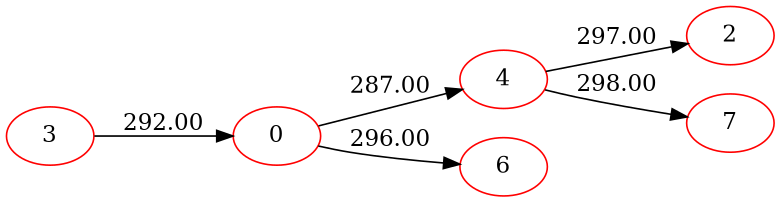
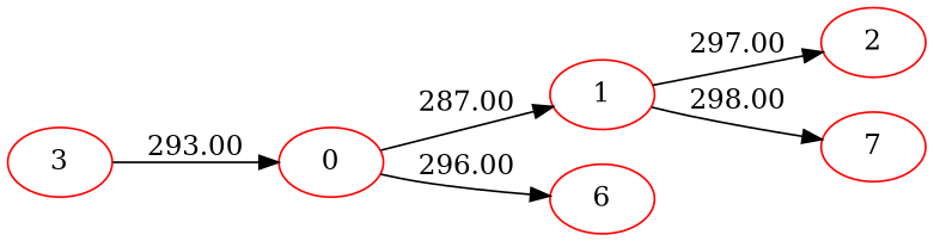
  digraph {
    rankdir=LR
    node [color=red]
    n1 [label=0]
    3
-   1 [label=4]
+   1
    6
    2
    n6 [label=7]
    n1 -> 1 [label=287.00]
    n1 -> 6 [label=296.00]
-   3 -> n1 [label=292.00]
+   3 -> n1 [label=293.00]
    1 -> 2 [label=297.00]
    1 -> n6 [label=298.00]
  }
